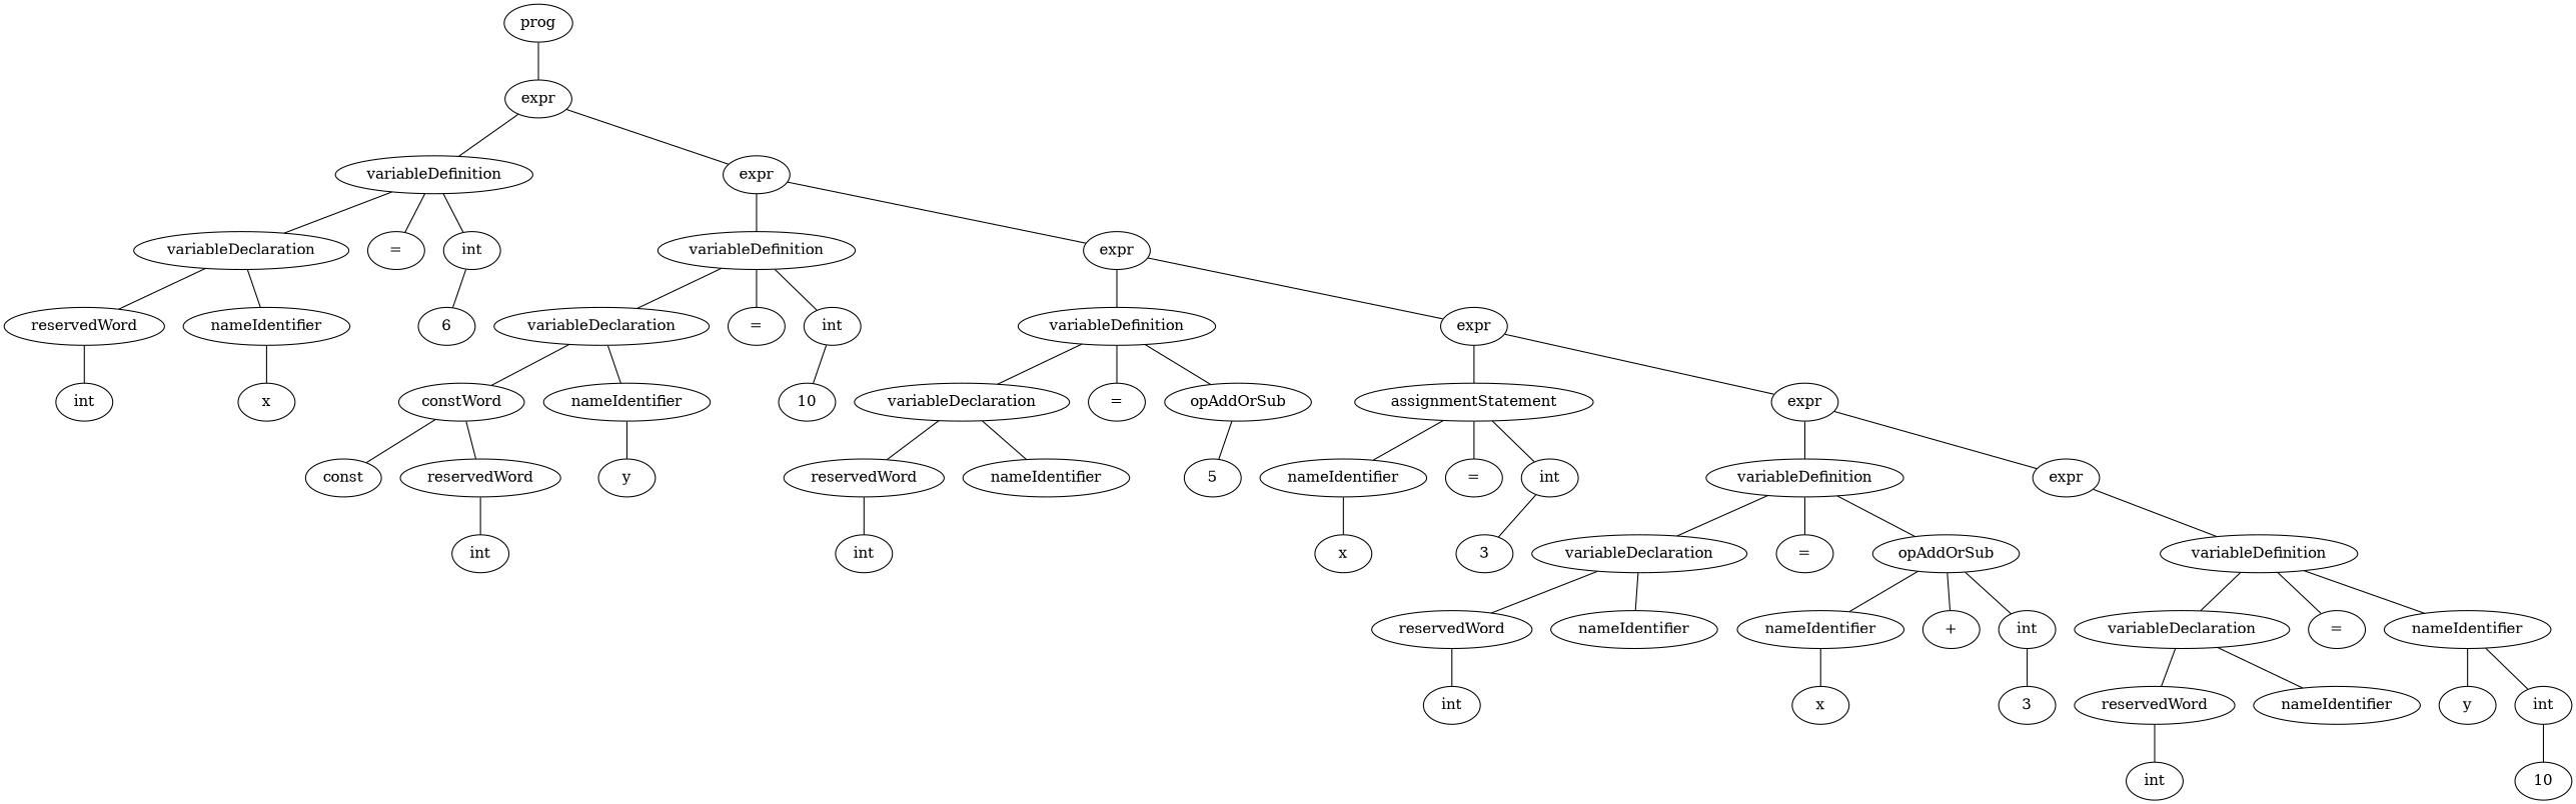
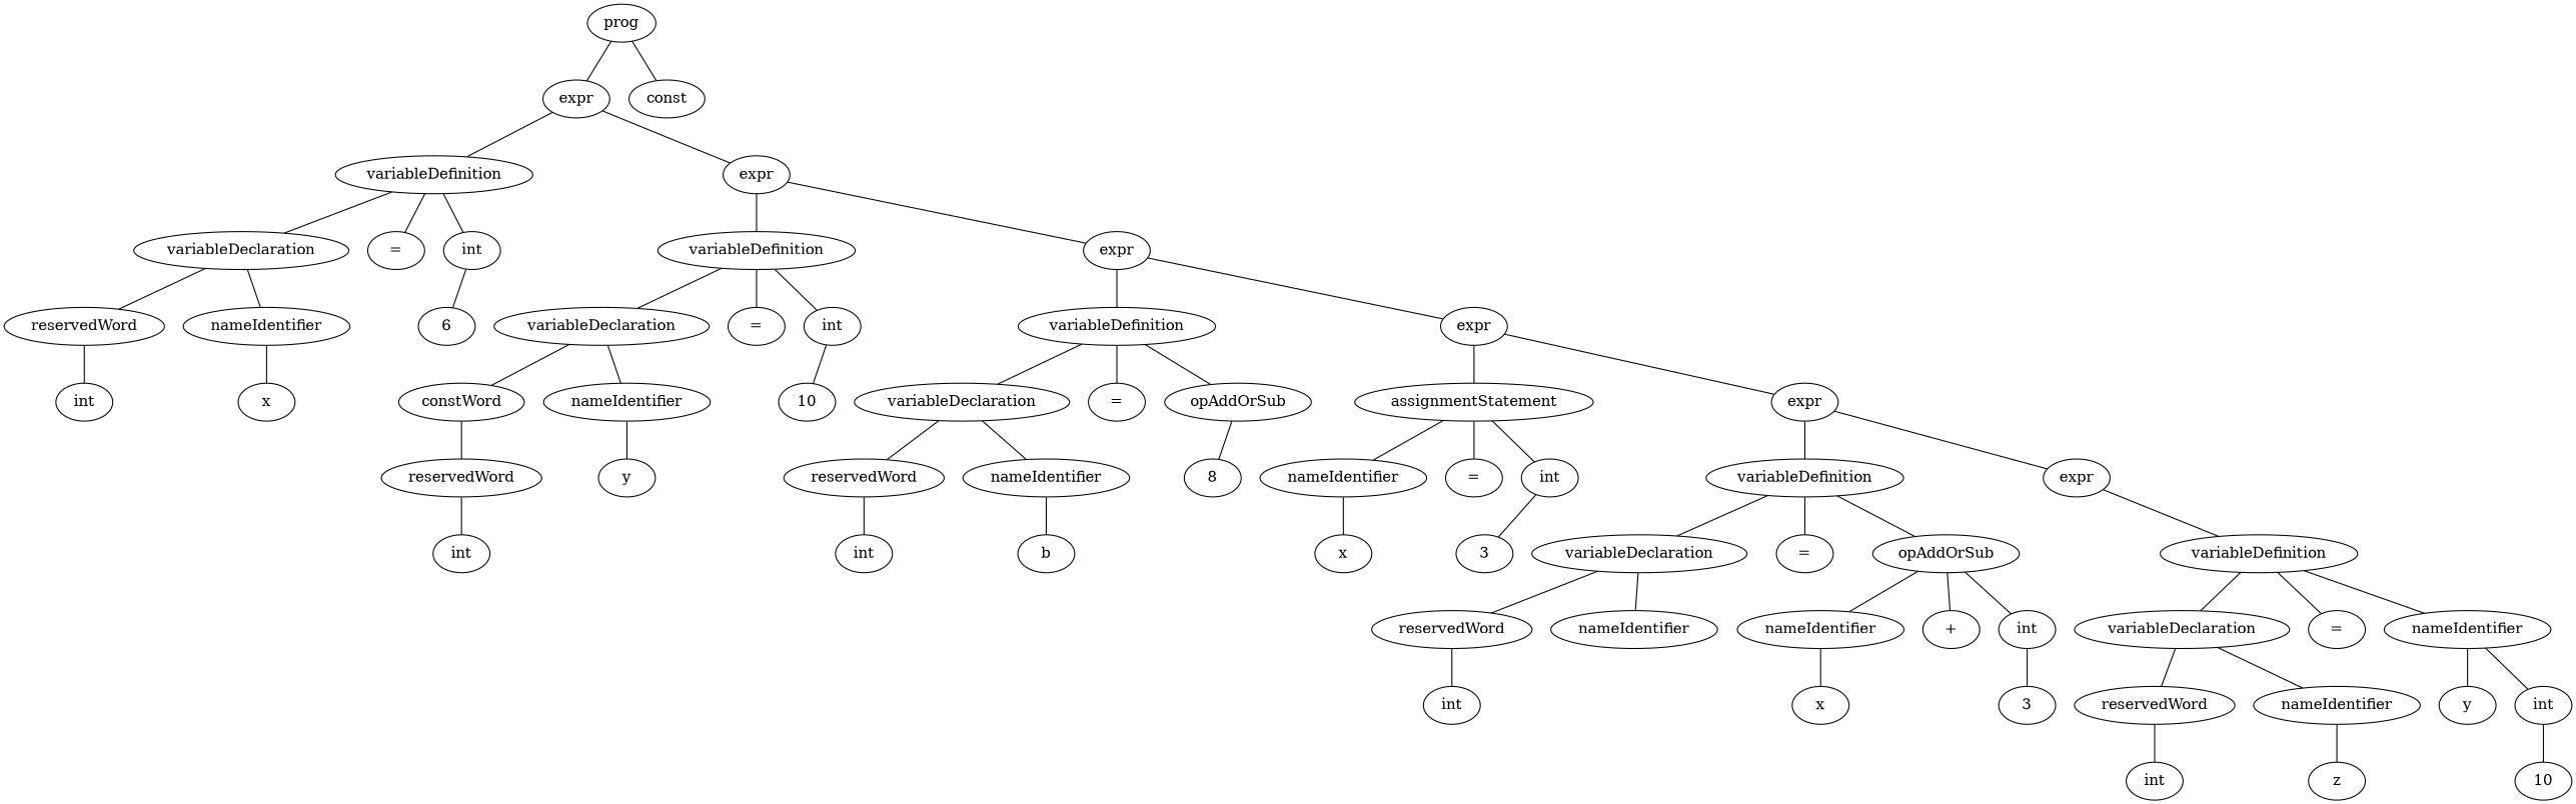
  graph {
    n1 [label=prog]
    n2 [label=expr]
    n3 [label=variableDefinition]
    n4 [label=expr]
    n5 [label=variableDeclaration]
    n6 [label="="]
    n7 [label=int]
    n8 [label=variableDefinition]
    n9 [label=expr]
    n10 [label=reservedWord]
    n11 [label=nameIdentifier]
    n12 [label=6]
    n13 [label=int]
    n14 [label=x]
    n15 [label=variableDeclaration]
    n16 [label="="]
    n17 [label=int]
    n18 [label=variableDefinition]
    n19 [label=expr]
    n20 [label=constWord]
    n21 [label=nameIdentifier]
    n22 [label=10]
    n23 [label=const]
    n24 [label=reservedWord]
    n25 [label=y]
    n26 [label=int]
    n27 [label=variableDeclaration]
    n28 [label="="]
    n29 [label=opAddOrSub]
    n30 [label=assignmentStatement]
    n31 [label=expr]
    n32 [label=reservedWord]
    n33 [label=nameIdentifier]
-   n34 [label=5]
+   n34 [label=8]
    n35 [label=int]
+   n36 [label=b]
    n37 [label=nameIdentifier]
    n38 [label="="]
    n39 [label=int]
    n40 [label=variableDefinition]
    n41 [label=expr]
    n42 [label=x]
    n43 [label=3]
    n44 [label=variableDeclaration]
    n45 [label="="]
    n46 [label=opAddOrSub]
    n47 [label=variableDefinition]
    n48 [label=reservedWord]
    n49 [label=nameIdentifier]
    n50 [label=nameIdentifier]
    n51 [label="+"]
    n52 [label=int]
    n53 [label=int]
    n54 [label=x]
    n55 [label=3]
    n56 [label=variableDeclaration]
    n57 [label="="]
    n58 [label=nameIdentifier]
    n59 [label=reservedWord]
    n60 [label=nameIdentifier]
    n61 [label=y]
    n62 [label=int]
    n63 [label=int]
+   n64 [label=z]
    n65 [label=10]
    n1 -- n2
    n2 -- n3
    n2 -- n4
    n3 -- n5
    n3 -- n6
    n3 -- n7
    n4 -- n8
    n4 -- n9
    n5 -- n10
    n5 -- n11
    n7 -- n12
    n8 -- n15
    n8 -- n16
    n8 -- n17
    n9 -- n18
    n9 -- n19
    n10 -- n13
    n11 -- n14
    n15 -- n20
    n15 -- n21
    n17 -- n22
    n18 -- n27
    n18 -- n28
    n18 -- n29
    n19 -- n30
    n19 -- n31
-   n20 -- n23
+   n1 -- n23
    n20 -- n24
    n21 -- n25
    n24 -- n26
    n27 -- n32
    n27 -- n33
    n29 -- n34
    n30 -- n37
    n30 -- n38
    n30 -- n39
    n31 -- n40
    n31 -- n41
    n32 -- n35
+   n33 -- n36
    n37 -- n42
    n39 -- n43
    n40 -- n44
    n40 -- n45
    n40 -- n46
    n41 -- n47
    n44 -- n48
    n44 -- n49
    n46 -- n50
    n46 -- n51
    n46 -- n52
    n47 -- n56
    n47 -- n57
    n47 -- n58
    n48 -- n53
    n50 -- n54
    n52 -- n55
    n56 -- n59
    n56 -- n60
    n58 -- n61
    n58 -- n62
    n59 -- n63
+   n60 -- n64
    n62 -- n65
  }
